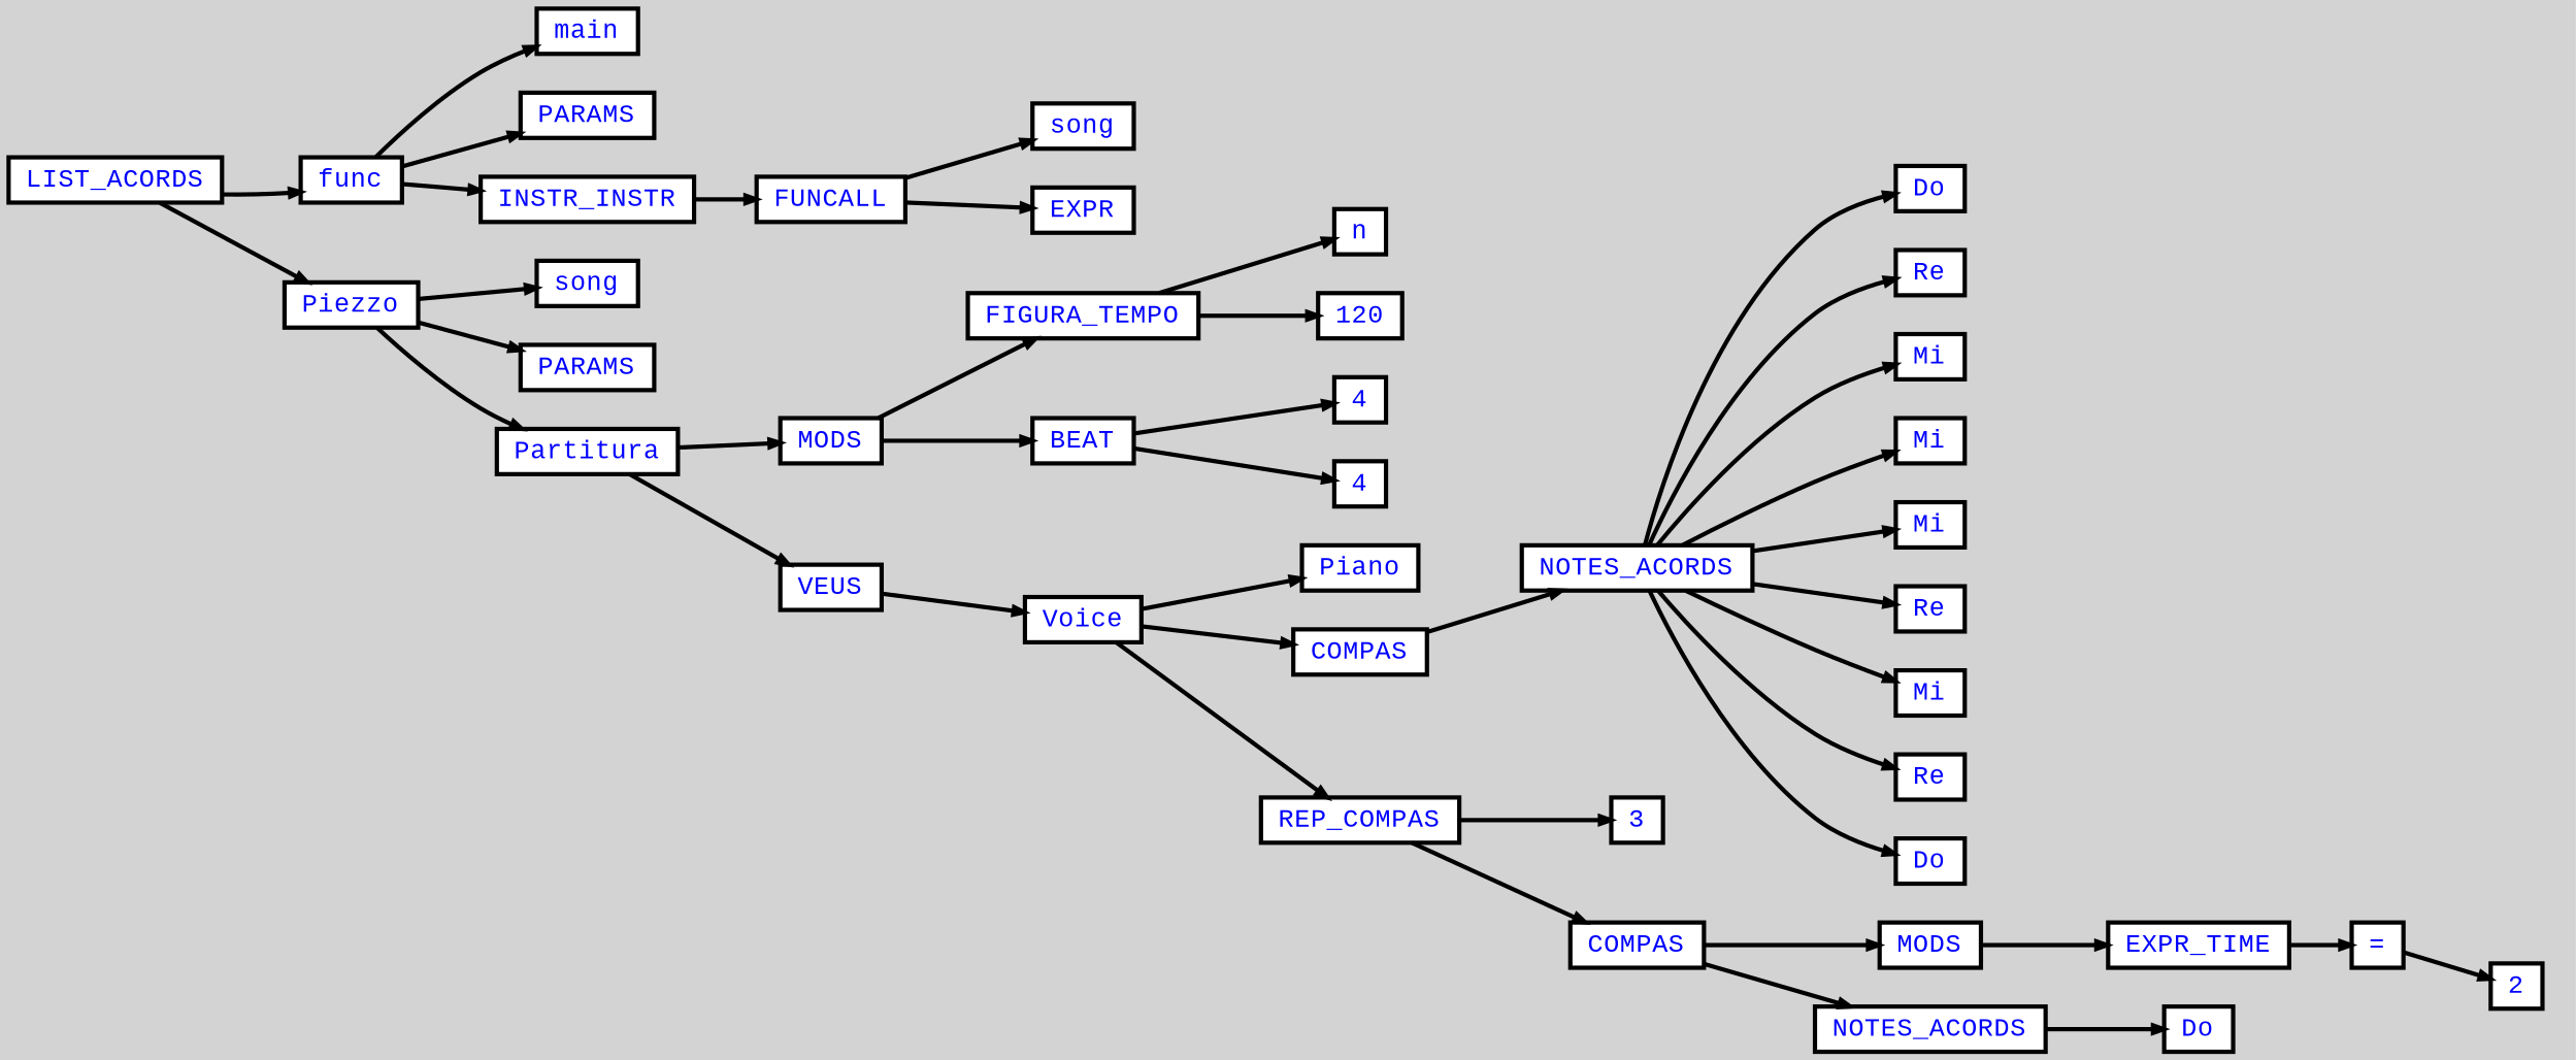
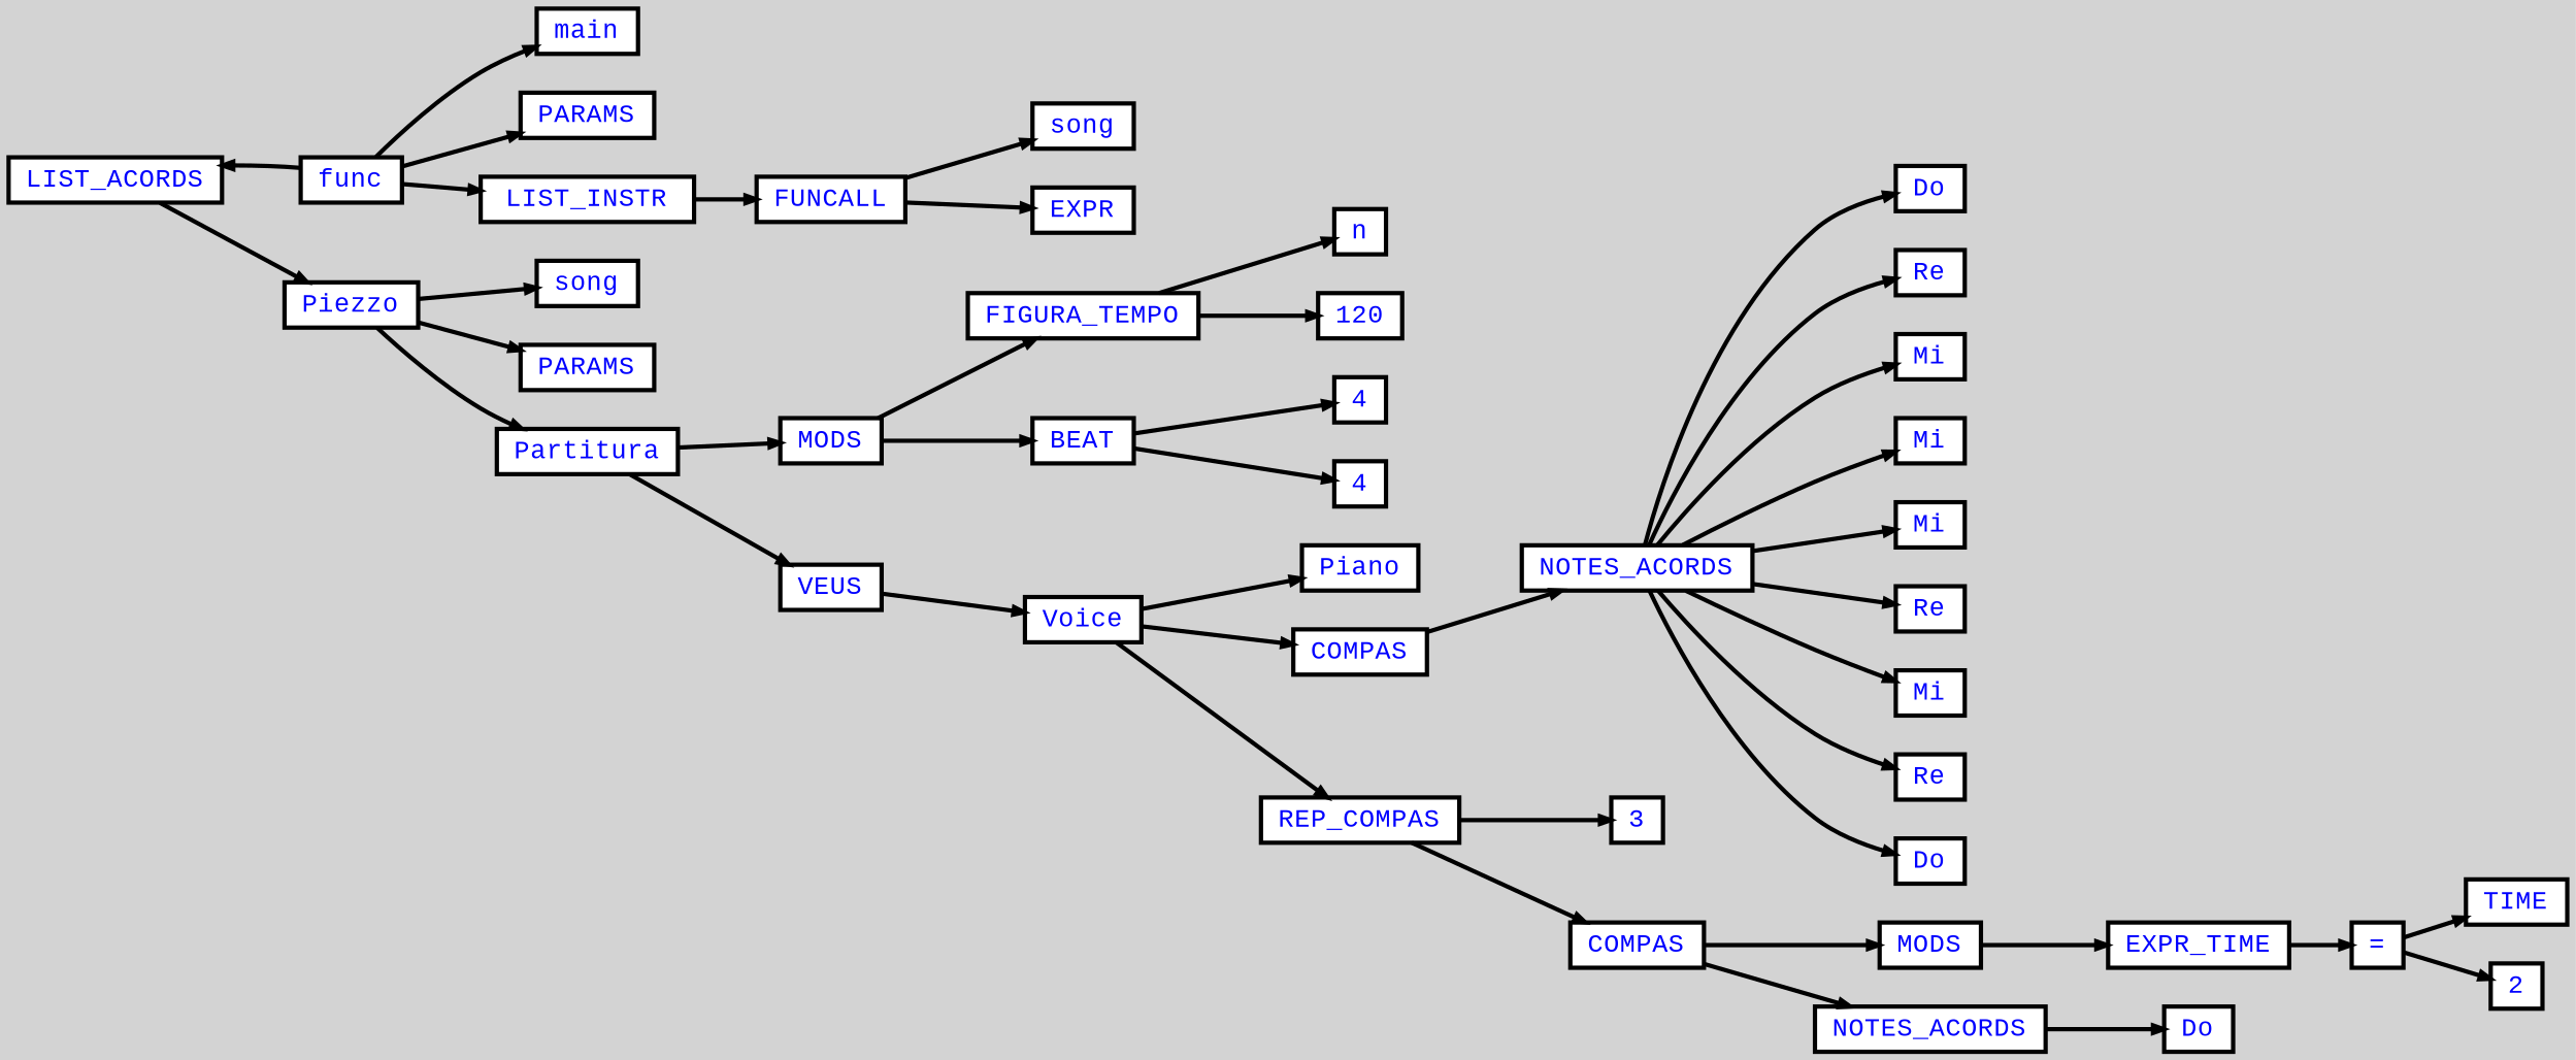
  digraph {
    bgcolor=lightgrey
    fontname="Liberation Mono"
    ordering=out
    rankdir=LR
    ranksep=.4
    node [color=black fillcolor=white fixedsize=false fontcolor=blue fontname="Liberation Mono" fontsize=12 shape=box style="filled, solid, bold"]
    edge [arrowsize=.5 color=black fontname="Liberation Mono" style=bold]
    n1 [height=.25 label=LIST_ACORDS width=.25]
    n2 [height=.25 label=func width=.25]
    n3 [height=.25 label=Piezzo width=.25]
    n4 [height=.25 label=main width=.25]
    n5 [height=.25 label=PARAMS width=.25]
-   n6 [height=.25 label=INSTR_INSTR width=.25]
+   n6 [height=.25 label=LIST_INSTR width=.25]
    n7 [height=.25 label=song width=.25]
    n8 [height=.25 label=PARAMS width=.25]
    n9 [height=.25 label=Partitura width=.25]
    n10 [height=.25 label=FUNCALL width=.25]
    n11 [height=.25 label=song width=.25]
    n12 [height=.25 label=EXPR width=.25]
    n13 [height=.25 label=MODS width=.25]
    n14 [height=.25 label=VEUS width=.25]
    n15 [height=.25 label=FIGURA_TEMPO width=.25]
    n16 [height=.25 label=BEAT width=.25]
    n17 [height=.25 label=Voice width=.25]
    n18 [height=.25 label=n width=.25]
    n19 [height=.25 label=120 width=.25]
    n20 [height=.25 label=4 width=.25]
    n21 [height=.25 label=4 width=.25]
    n22 [height=.25 label=Piano width=.25]
    n23 [height=.25 label=COMPAS width=.25]
    n24 [height=.25 label=REP_COMPAS width=.25]
    n25 [height=.25 label=NOTES_ACORDS width=.25]
    n26 [height=.25 label=3 width=.25]
    n27 [height=.25 label=COMPAS width=.25]
    n28 [height=.25 label=Do width=.25]
    n29 [height=.25 label=Re width=.25]
    n30 [height=.25 label=Mi width=.25]
    n31 [height=.25 label=Mi width=.25]
    n32 [height=.25 label=Mi width=.25]
    n33 [height=.25 label=Re width=.25]
    n34 [height=.25 label=Mi width=.25]
    n35 [height=.25 label=Re width=.25]
    n36 [height=.25 label=Do width=.25]
    n37 [height=.25 label=MODS width=.25]
    n38 [height=.25 label=NOTES_ACORDS width=.25]
    n39 [height=.25 label=EXPR_TIME width=.25]
    n40 [height=.25 label=Do width=.25]
    n41 [height=.25 label="=" width=.25]
+   n42 [height=.25 label=TIME width=.25]
    n43 [height=.25 label=2 width=.25]
-   n1 -> n2
+   n2 -> n1
    n1 -> n3
    n2 -> n4
    n2 -> n5
    n2 -> n6
    n3 -> n7
    n3 -> n8
    n3 -> n9
    n6 -> n10
    n9 -> n13
    n9 -> n14
    n10 -> n11
    n10 -> n12
    n13 -> n15
    n13 -> n16
    n14 -> n17
    n15 -> n18
    n15 -> n19
    n16 -> n20
    n16 -> n21
    n17 -> n22
    n17 -> n23
    n17 -> n24
    n23 -> n25
    n24 -> n26
    n24 -> n27
    n25 -> n28
    n25 -> n29
    n25 -> n30
    n25 -> n31
    n25 -> n32
    n25 -> n33
    n25 -> n34
    n25 -> n35
    n25 -> n36
    n27 -> n37
    n27 -> n38
    n37 -> n39
    n38 -> n40
    n39 -> n41
+   n41 -> n42
    n41 -> n43
  }
